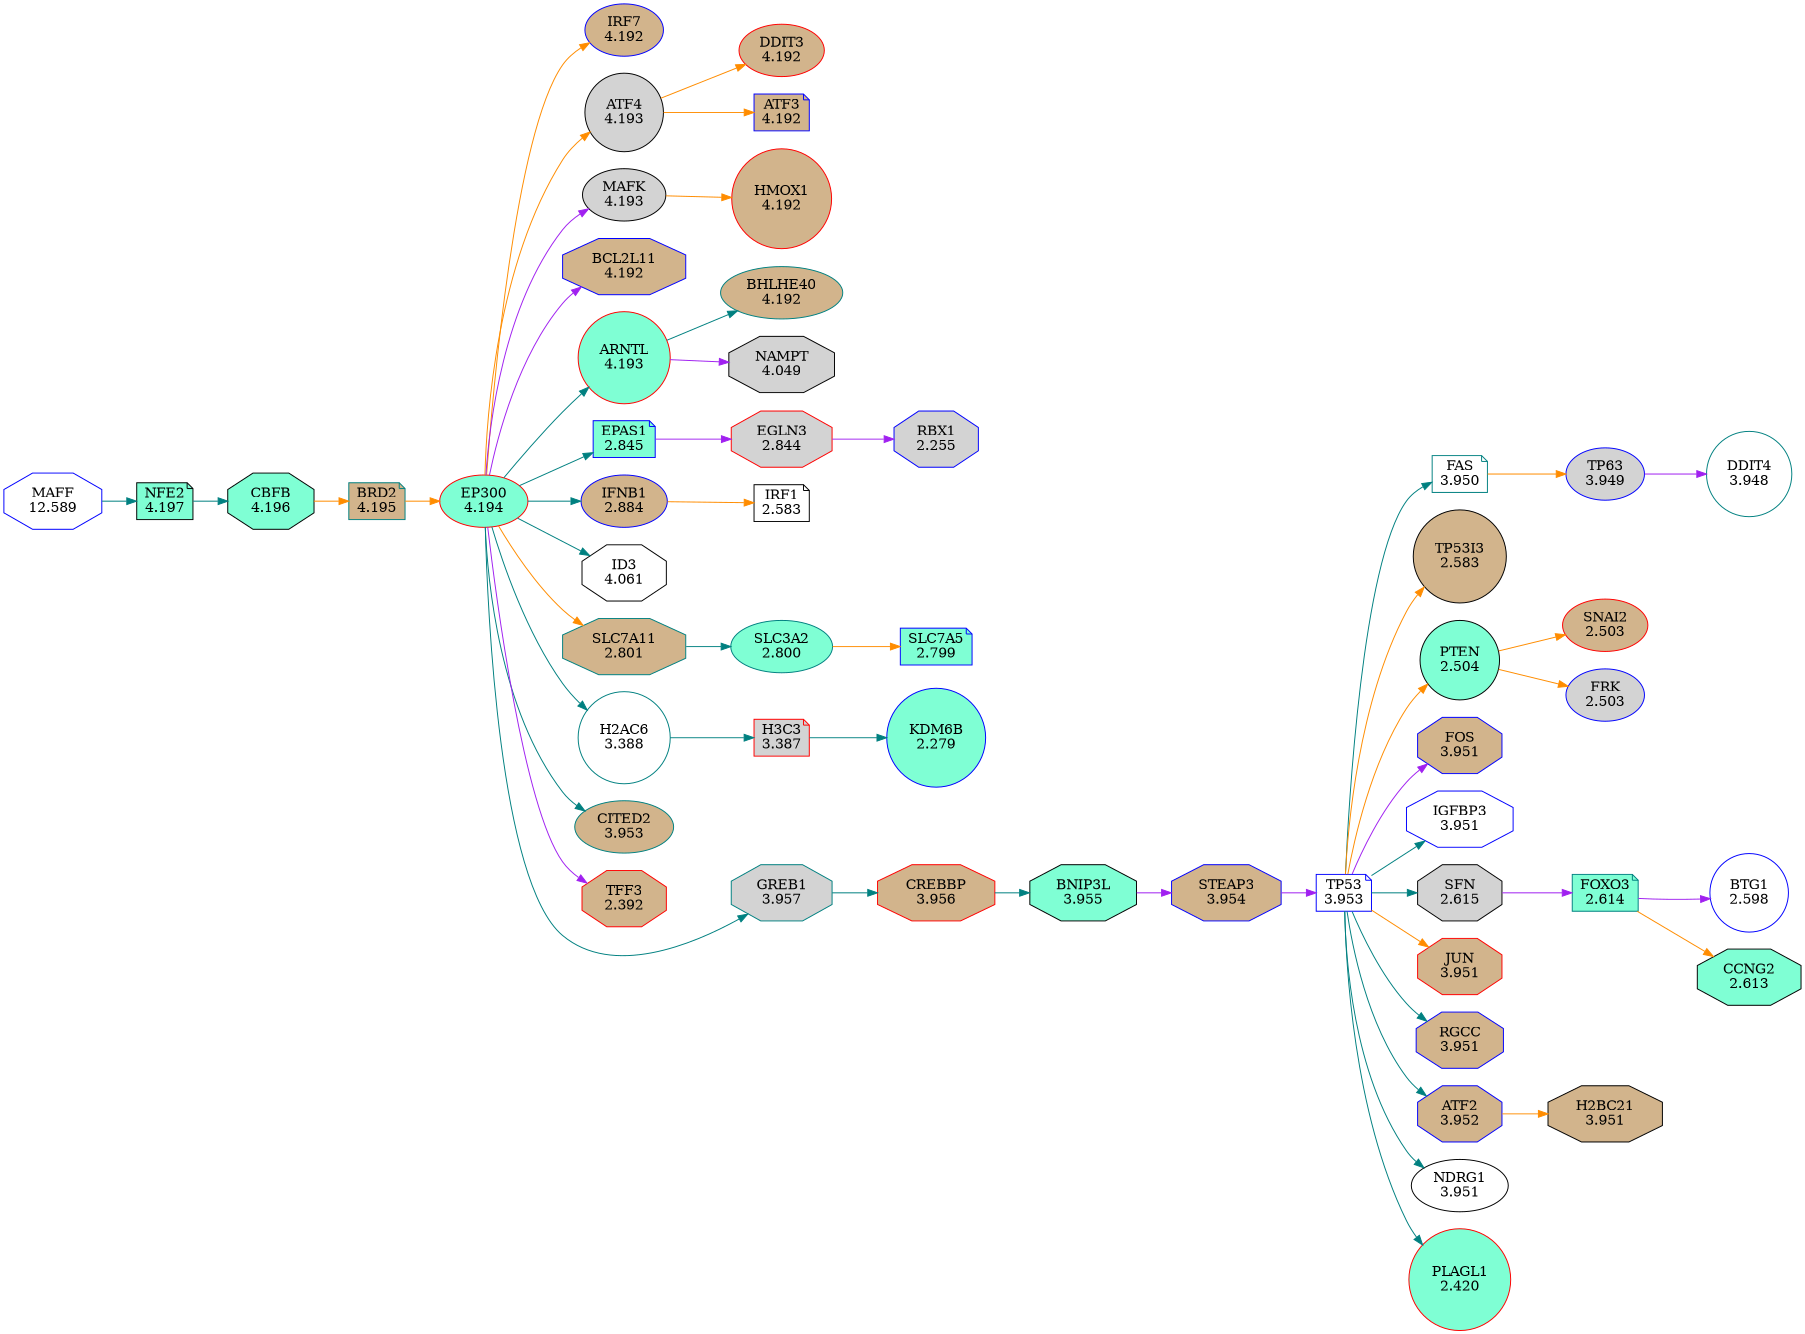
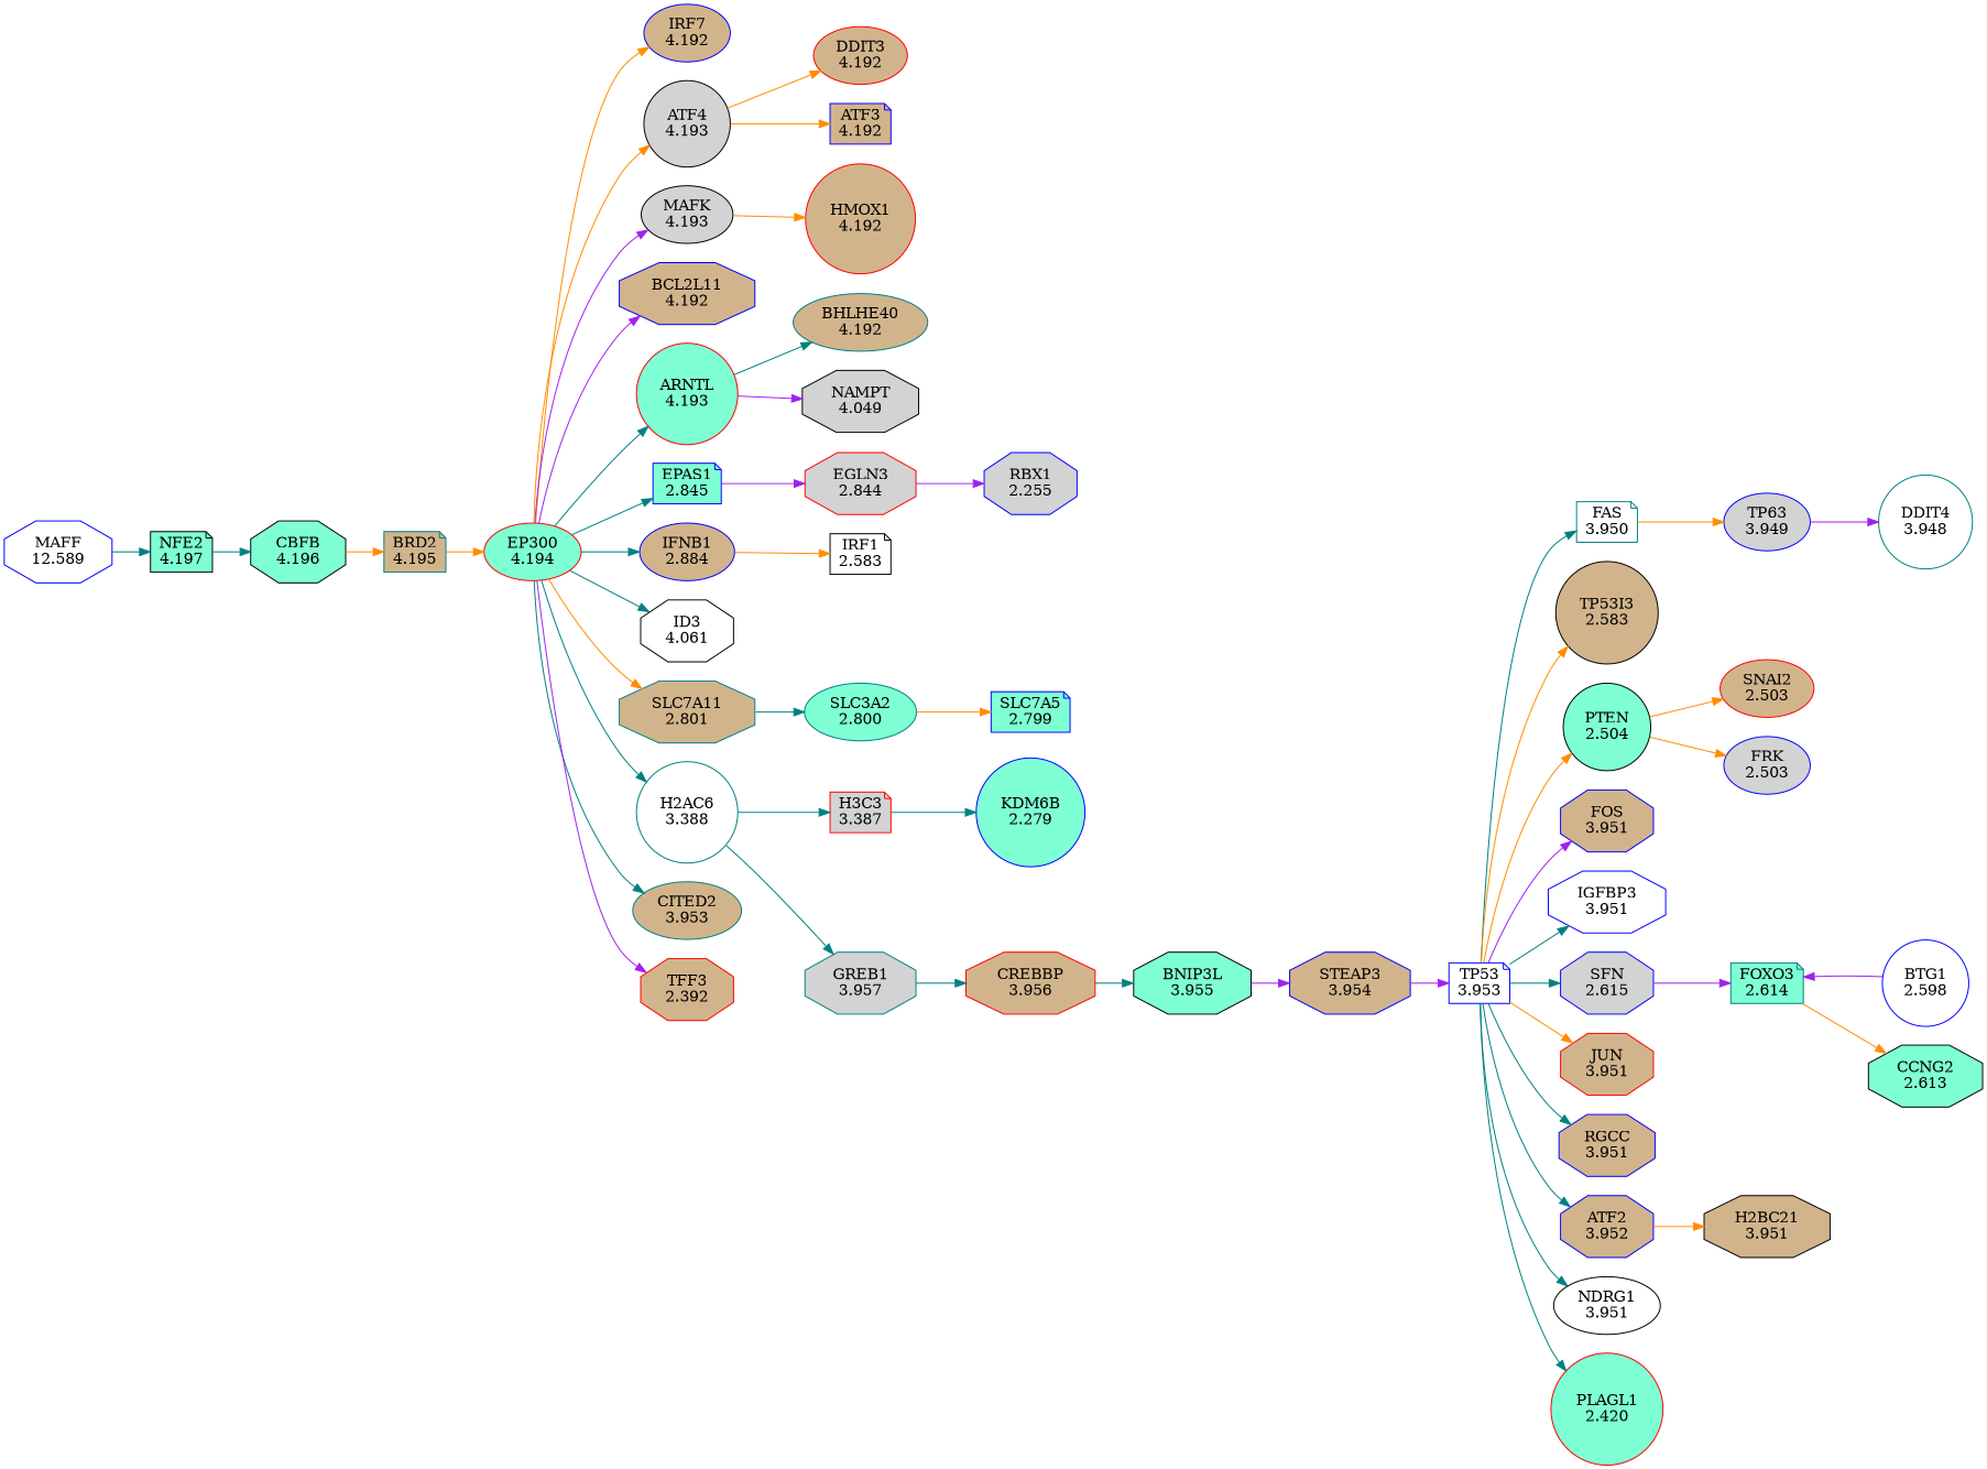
  digraph {
    rankdir=LR
    node [color=blue fillcolor=tan shape=octagon style=filled]
    edge [color=teal]
    n1 [color=teal fillcolor=white label="FAS\n3.950" shape=note]
    n2 [fillcolor=lightgrey label="TP63\n3.949" shape=ellipse]
    n3 [color=teal fillcolor=white label="DDIT4\n3.948" shape=circle]
    n4 [color=black label="TP53I3\n2.583" shape=circle]
    n5 [label="IRF7\n4.192" shape=ellipse]
    n6 [color=red fillcolor=lightgrey label="H3C3\n3.387" shape=note]
    n7 [fillcolor=aquamarine label="KDM6B\n2.279" shape=circle]
    n8 [fillcolor=white label="TP53\n3.953" shape=note]
    n9 [color=black fillcolor=aquamarine label="PTEN\n2.504" shape=circle]
    n10 [label="FOS\n3.951"]
    n11 [fillcolor=white label="IGFBP3\n3.951"]
-   n12 [color=black fillcolor=lightgrey label="SFN\n2.615"]
+   n12 [fillcolor=lightgrey label="SFN\n2.615"]
    n13 [color=red label="JUN\n3.951"]
    n14 [label="RGCC\n3.951"]
    n15 [label="ATF2\n3.952"]
    n16 [color=black fillcolor=white label="NDRG1\n3.951" shape=ellipse]
    n17 [color=red fillcolor=aquamarine label="PLAGL1\n2.420" shape=circle]
    n18 [fillcolor=lightgrey label="FRK\n2.503" shape=ellipse]
    n19 [color=red label="SNAI2\n2.503" shape=ellipse]
    n20 [color=teal fillcolor=aquamarine label="FOXO3\n2.614" shape=note]
    n21 [color=black label="H2BC21\n3.951"]
    n22 [color=black fillcolor=lightgrey label="ATF4\n4.193" shape=circle]
    n23 [color=red label="DDIT3\n4.192" shape=ellipse]
    n24 [label="ATF3\n4.192" shape=note]
    n25 [color=black fillcolor=aquamarine label="CBFB\n4.196"]
    n26 [color=teal label="BRD2\n4.195" shape=note]
    n27 [color=red fillcolor=aquamarine label="EP300\n4.194" shape=ellipse]
    n28 [color=black fillcolor=lightgrey label="MAFK\n4.193" shape=ellipse]
    n29 [label="BCL2L11\n4.192"]
    n30 [color=red fillcolor=aquamarine label="ARNTL\n4.193" shape=circle]
    n31 [fillcolor=aquamarine label="EPAS1\n2.845" shape=note]
    n32 [color=teal fillcolor=white label="H2AC6\n3.388" shape=circle]
    n33 [color=black fillcolor=white label="ID3\n4.061"]
    n34 [label="IFNB1\n2.884" shape=ellipse]
    n35 [color=teal label="SLC7A11\n2.801"]
    n36 [color=teal label="CITED2\n3.953" shape=ellipse]
    n37 [color=red label="TFF3\n2.392"]
    n38 [color=teal fillcolor=lightgrey label="GREB1\n3.957"]
    n39 [color=red label="HMOX1\n4.192" shape=circle]
    n40 [color=teal label="BHLHE40\n4.192" shape=ellipse]
    n41 [color=black fillcolor=lightgrey label="NAMPT\n4.049"]
    n42 [color=red fillcolor=lightgrey label="EGLN3\n2.844"]
    n43 [color=black fillcolor=white label="IRF1\n2.583" shape=note]
    n44 [color=teal fillcolor=aquamarine label="SLC3A2\n2.800" shape=ellipse]
    n45 [color=red label="CREBBP\n3.956"]
    n46 [fillcolor=lightgrey label="RBX1\n2.255"]
    n47 [color=black fillcolor=aquamarine label="CCNG2\n2.613"]
    n48 [fillcolor=white label="BTG1\n2.598" shape=circle]
    n49 [color=black fillcolor=aquamarine label="BNIP3L\n3.955"]
    n50 [label="STEAP3\n3.954"]
    n51 [color=black fillcolor=aquamarine label="NFE2\n4.197" shape=note]
    n52 [fillcolor=aquamarine label="SLC7A5\n2.799" shape=note]
    n53 [fillcolor=white label="MAFF\n12.589"]
    n1 -> n2 [color=darkorange]
    n2 -> n3 [color=purple]
    n6 -> n7
    n8 -> n1
    n8 -> n4 [color=darkorange]
    n8 -> n9 [color=darkorange]
    n8 -> n10 [color=purple]
    n8 -> n11
    n8 -> n12
    n8 -> n13 [color=darkorange]
    n8 -> n14
    n8 -> n15
    n8 -> n16
    n8 -> n17
    n9 -> n18 [color=darkorange]
    n9 -> n19 [color=darkorange]
    n12 -> n20 [color=purple]
    n15 -> n21 [color=darkorange]
    n20 -> n47 [color=darkorange]
-   n20 -> n48 [color=purple]
+   n48 -> n20 [color=purple]
    n22 -> n23 [color=darkorange]
    n22 -> n24 [color=darkorange]
    n25 -> n26 [color=darkorange]
    n26 -> n27 [color=darkorange]
    n27 -> n5 [color=darkorange]
    n27 -> n22 [color=darkorange]
    n27 -> n28 [color=purple]
    n27 -> n29 [color=purple]
    n27 -> n30
    n27 -> n31
    n27 -> n32
    n27 -> n33
    n27 -> n34
    n27 -> n35 [color=darkorange]
    n27 -> n36
    n27 -> n37 [color=purple]
-   n27 -> n38
+   n32 -> n38
    n28 -> n39 [color=darkorange]
    n30 -> n40
    n30 -> n41 [color=purple]
    n31 -> n42 [color=purple]
    n32 -> n6
    n34 -> n43 [color=darkorange]
    n35 -> n44
    n38 -> n45
    n42 -> n46 [color=purple]
    n44 -> n52 [color=darkorange]
    n45 -> n49
    n49 -> n50 [color=purple]
    n50 -> n8 [color=purple]
    n51 -> n25
    n53 -> n51
  }
